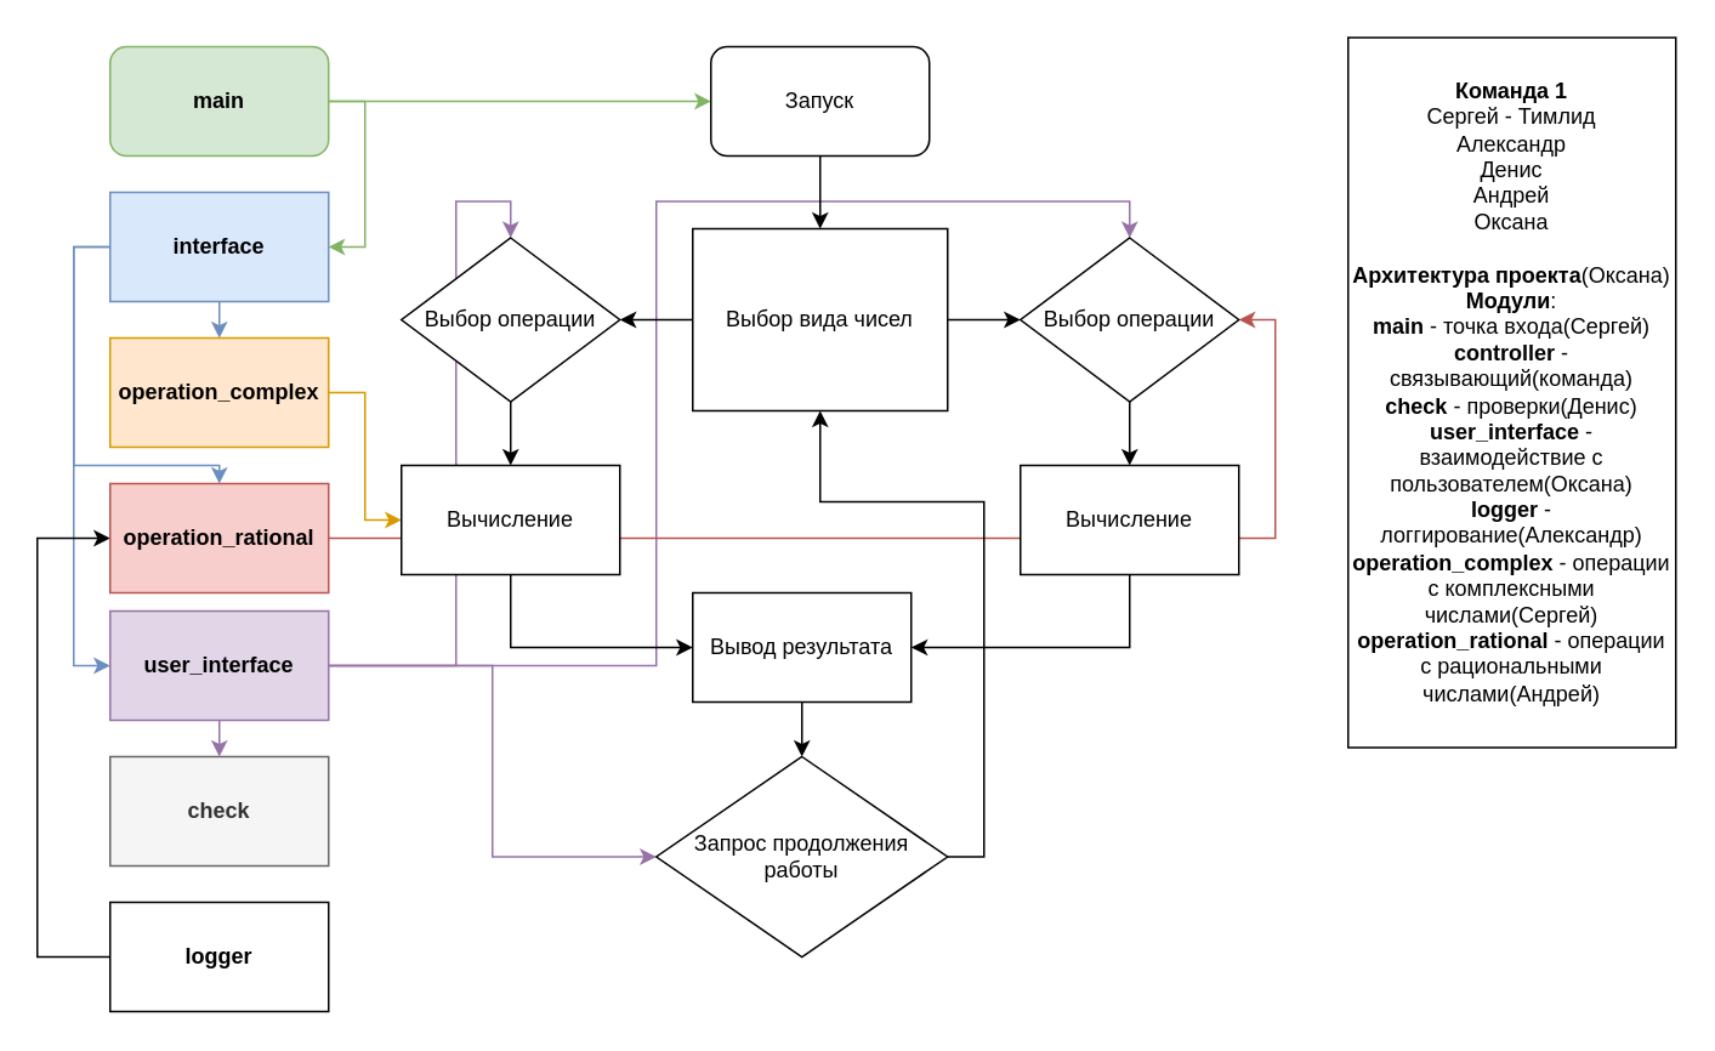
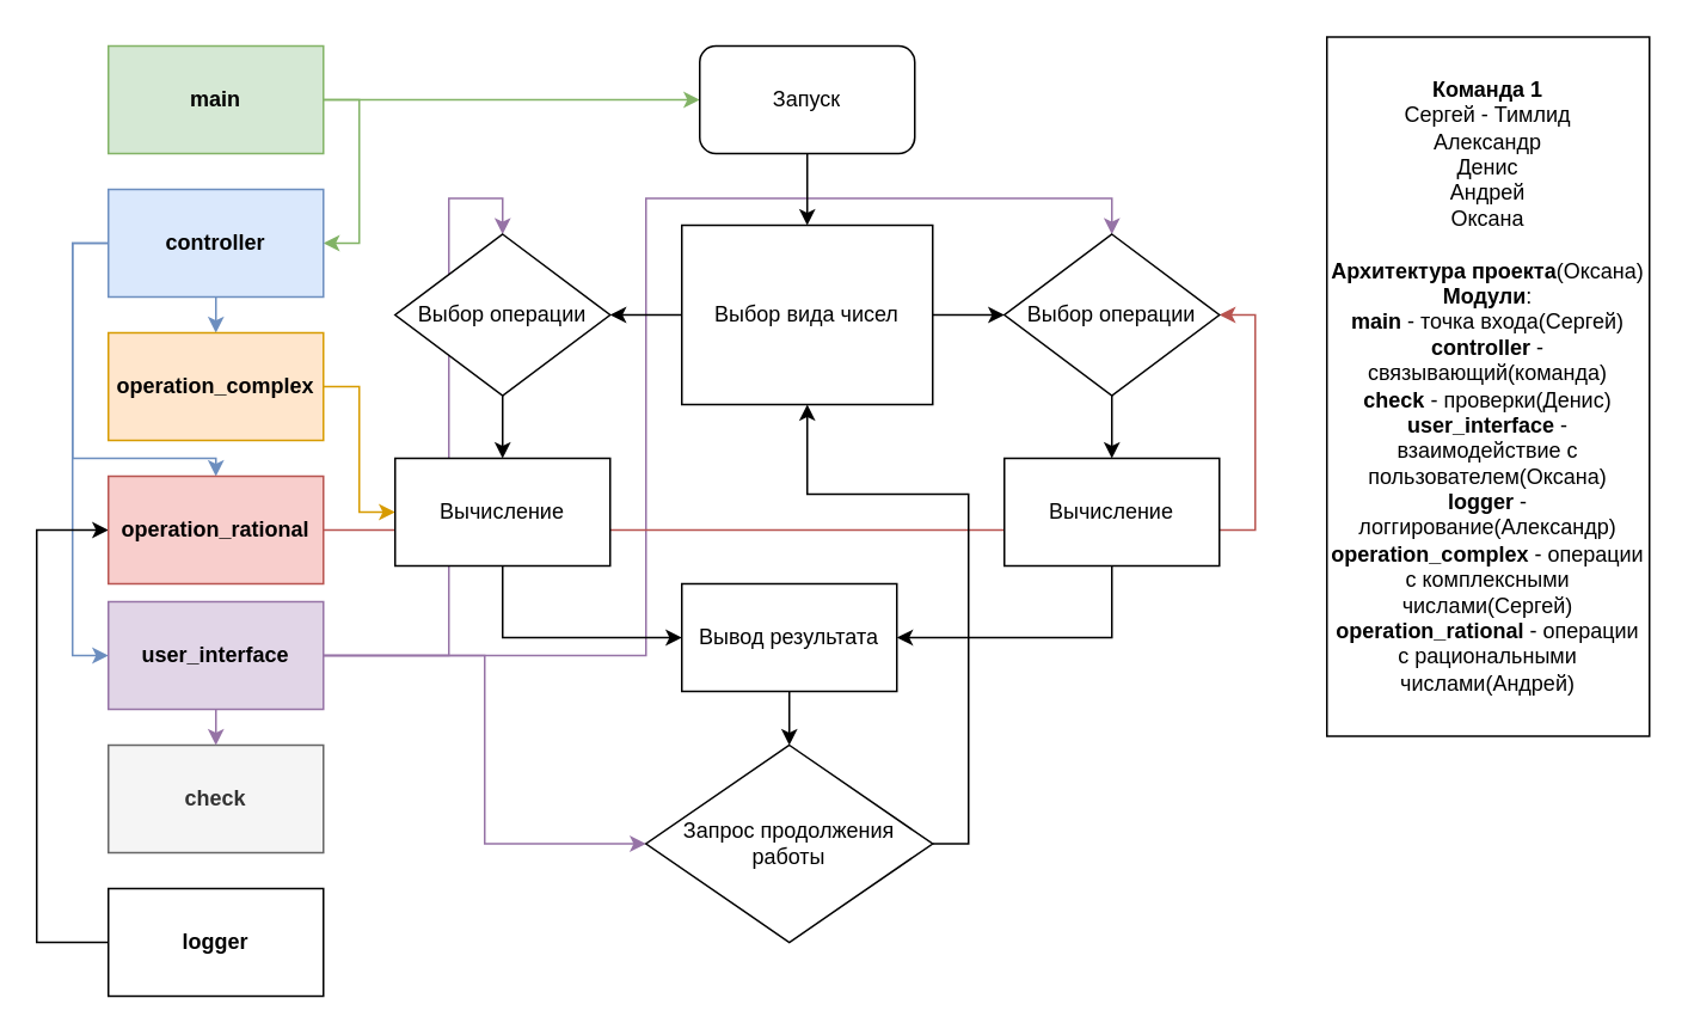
  <mxCell id="0" />
  <mxCell id="1" parent="0" />
  <mxCell id="2" value="&lt;b&gt;Команда 1&lt;/b&gt;&lt;br&gt;Сергей - Тимлид&lt;br&gt;Александр&lt;br&gt;Денис&lt;br&gt;Андрей&lt;br&gt;Оксана&lt;br&gt;&lt;br&gt;&lt;b&gt;Архитектура проекта&lt;/b&gt;(Оксана)&lt;br&gt;&lt;b&gt;Модули&lt;/b&gt;:&lt;br&gt;&lt;b&gt;main&lt;/b&gt; - точка входа(Сергей)&lt;br&gt;&lt;b&gt;controller&lt;/b&gt; - связывающий(команда)&lt;br&gt;&lt;b&gt;check&lt;/b&gt; - проверки(Денис)&lt;br&gt;&lt;b&gt;user_interface&lt;/b&gt; - взаимодействие с пользователем(Оксана)&lt;br&gt;&lt;b&gt;logger&lt;/b&gt; - логгирование(Александр)&lt;br&gt;&lt;b&gt;operation_complex&lt;/b&gt; - операции с комплексными числами(Сергей)&lt;br&gt;&lt;b&gt;operation_rational&lt;/b&gt; - операции с рациональными числами(Андрей)" style="rounded=0;whiteSpace=wrap;html=1;direction=south;" vertex="1" parent="1"><mxGeometry x="740" y="20" width="180" height="390" as="geometry" /></mxCell>
  <mxCell id="3" style="edgeStyle=orthogonalEdgeStyle;rounded=0;orthogonalLoop=1;jettySize=auto;html=1;entryX=0;entryY=0.5;entryDx=0;entryDy=0;fillColor=#d5e8d4;strokeColor=#82b366;" edge="1" parent="1" source="5" target="23"><mxGeometry relative="1" as="geometry" /></mxCell>
  <mxCell id="4" style="edgeStyle=orthogonalEdgeStyle;rounded=0;orthogonalLoop=1;jettySize=auto;html=1;exitX=1;exitY=0.5;exitDx=0;exitDy=0;entryX=1;entryY=0.5;entryDx=0;entryDy=0;fillColor=#d5e8d4;strokeColor=#82b366;" edge="1" parent="1" source="5" target="9"><mxGeometry relative="1" as="geometry" /></mxCell>
- <mxCell id="5" value="&lt;b&gt;main&lt;/b&gt;" style="whiteSpace=wrap;html=1;fillColor=#d5e8d4;strokeColor=#82b366;rounded=1;" vertex="1" parent="1"><mxGeometry x="60" y="25" width="120" height="60" as="geometry" /></mxCell>
+ <mxCell id="5" value="&lt;b&gt;main&lt;/b&gt;" style="rounded=0;whiteSpace=wrap;html=1;fillColor=#d5e8d4;strokeColor=#82b366;" vertex="1" parent="1"><mxGeometry x="60" y="25" width="120" height="60" as="geometry" /></mxCell>
  <mxCell id="6" style="edgeStyle=orthogonalEdgeStyle;rounded=0;orthogonalLoop=1;jettySize=auto;html=1;exitX=0;exitY=0.5;exitDx=0;exitDy=0;entryX=0;entryY=0.5;entryDx=0;entryDy=0;fillColor=#dae8fc;strokeColor=#6c8ebf;" edge="1" parent="1" source="9" target="15"><mxGeometry relative="1" as="geometry" /></mxCell>
  <mxCell id="7" style="edgeStyle=orthogonalEdgeStyle;rounded=0;orthogonalLoop=1;jettySize=auto;html=1;exitX=0.5;exitY=1;exitDx=0;exitDy=0;entryX=0.5;entryY=0;entryDx=0;entryDy=0;fillColor=#dae8fc;strokeColor=#6c8ebf;" edge="1" parent="1" source="9" target="19"><mxGeometry relative="1" as="geometry" /></mxCell>
  <mxCell id="8" style="edgeStyle=orthogonalEdgeStyle;rounded=0;orthogonalLoop=1;jettySize=auto;html=1;exitX=0;exitY=0.5;exitDx=0;exitDy=0;entryX=0.5;entryY=0;entryDx=0;entryDy=0;fillColor=#dae8fc;strokeColor=#6c8ebf;" edge="1" parent="1" source="9" target="21"><mxGeometry relative="1" as="geometry"><Array as="points"><mxPoint x="40" y="135" /><mxPoint x="40" y="255" /><mxPoint x="120" y="255" /></Array></mxGeometry></mxCell>
- <mxCell id="9" value="&lt;b&gt;interface&lt;/b&gt;" style="rounded=0;whiteSpace=wrap;html=1;fillColor=#dae8fc;strokeColor=#6c8ebf;" vertex="1" parent="1"><mxGeometry x="60" y="105" width="120" height="60" as="geometry" /></mxCell>
+ <mxCell id="9" value="&lt;b&gt;controller&lt;/b&gt;" style="rounded=0;whiteSpace=wrap;html=1;fillColor=#dae8fc;strokeColor=#6c8ebf;" vertex="1" parent="1"><mxGeometry x="60" y="105" width="120" height="60" as="geometry" /></mxCell>
  <mxCell id="10" value="&lt;b&gt;check&lt;/b&gt;" style="rounded=0;whiteSpace=wrap;html=1;fillColor=#f5f5f5;fontColor=#333333;strokeColor=#666666;" vertex="1" parent="1"><mxGeometry x="60" y="415" width="120" height="60" as="geometry" /></mxCell>
  <mxCell id="11" style="edgeStyle=orthogonalEdgeStyle;rounded=0;orthogonalLoop=1;jettySize=auto;html=1;exitX=0.5;exitY=1;exitDx=0;exitDy=0;entryX=0.5;entryY=0;entryDx=0;entryDy=0;fillColor=#e1d5e7;strokeColor=#9673a6;" edge="1" parent="1" source="15" target="10"><mxGeometry relative="1" as="geometry" /></mxCell>
  <mxCell id="12" style="edgeStyle=orthogonalEdgeStyle;rounded=0;orthogonalLoop=1;jettySize=auto;html=1;exitX=1;exitY=0.5;exitDx=0;exitDy=0;entryX=0.5;entryY=0;entryDx=0;entryDy=0;fillColor=#e1d5e7;strokeColor=#9673a6;" edge="1" parent="1" source="15" target="38"><mxGeometry relative="1" as="geometry"><Array as="points"><mxPoint x="360" y="365" /><mxPoint x="360" y="110" /><mxPoint x="620" y="110" /></Array></mxGeometry></mxCell>
  <mxCell id="13" style="edgeStyle=orthogonalEdgeStyle;rounded=0;orthogonalLoop=1;jettySize=auto;html=1;exitX=1;exitY=0.5;exitDx=0;exitDy=0;entryX=0.5;entryY=0;entryDx=0;entryDy=0;fillColor=#e1d5e7;strokeColor=#9673a6;" edge="1" parent="1" source="15" target="28"><mxGeometry relative="1" as="geometry"><Array as="points"><mxPoint x="250" y="365" /><mxPoint x="250" y="110" /><mxPoint x="280" y="110" /></Array></mxGeometry></mxCell>
  <mxCell id="14" style="edgeStyle=orthogonalEdgeStyle;rounded=0;orthogonalLoop=1;jettySize=auto;html=1;exitX=1;exitY=0.5;exitDx=0;exitDy=0;entryX=0;entryY=0.5;entryDx=0;entryDy=0;fillColor=#e1d5e7;strokeColor=#9673a6;" edge="1" parent="1" source="15" target="36"><mxGeometry relative="1" as="geometry" /></mxCell>
  <mxCell id="15" value="&lt;b&gt;user_interface&lt;/b&gt;" style="rounded=0;whiteSpace=wrap;html=1;fillColor=#e1d5e7;strokeColor=#9673a6;" vertex="1" parent="1"><mxGeometry x="60" y="335" width="120" height="60" as="geometry" /></mxCell>
  <mxCell id="16" style="edgeStyle=orthogonalEdgeStyle;rounded=0;orthogonalLoop=1;jettySize=auto;html=1;exitX=0;exitY=0.5;exitDx=0;exitDy=0;entryX=0;entryY=0.5;entryDx=0;entryDy=0;" edge="1" parent="1" source="17" target="21"><mxGeometry relative="1" as="geometry"><Array as="points"><mxPoint x="20" y="525" /><mxPoint x="20" y="295" /></Array></mxGeometry></mxCell>
  <mxCell id="17" value="&lt;b&gt;logger&lt;/b&gt;" style="rounded=0;whiteSpace=wrap;html=1;" vertex="1" parent="1"><mxGeometry x="60" y="495" width="120" height="60" as="geometry" /></mxCell>
  <mxCell id="18" style="edgeStyle=orthogonalEdgeStyle;rounded=0;orthogonalLoop=1;jettySize=auto;html=1;exitX=1;exitY=0.5;exitDx=0;exitDy=0;entryX=0;entryY=0.5;entryDx=0;entryDy=0;fillColor=#ffe6cc;strokeColor=#d79b00;" edge="1" parent="1" source="19" target="30"><mxGeometry relative="1" as="geometry" /></mxCell>
  <mxCell id="19" value="&lt;b&gt;operation_complex&lt;/b&gt;" style="rounded=0;whiteSpace=wrap;html=1;fillColor=#ffe6cc;strokeColor=#d79b00;" vertex="1" parent="1"><mxGeometry x="60" y="185" width="120" height="60" as="geometry" /></mxCell>
  <mxCell id="20" style="edgeStyle=orthogonalEdgeStyle;rounded=0;orthogonalLoop=1;jettySize=auto;html=1;exitX=1;exitY=0.5;exitDx=0;exitDy=0;entryX=1;entryY=0.5;entryDx=0;entryDy=0;fillColor=#f8cecc;strokeColor=#b85450;" edge="1" parent="1" source="21" target="38"><mxGeometry relative="1" as="geometry" /></mxCell>
  <mxCell id="21" value="&lt;b&gt;operation_rational&lt;/b&gt;" style="rounded=0;whiteSpace=wrap;html=1;fillColor=#f8cecc;strokeColor=#b85450;" vertex="1" parent="1"><mxGeometry x="60" y="265" width="120" height="60" as="geometry" /></mxCell>
  <mxCell id="22" style="edgeStyle=orthogonalEdgeStyle;rounded=0;orthogonalLoop=1;jettySize=auto;html=1;exitX=0.5;exitY=1;exitDx=0;exitDy=0;entryX=0.5;entryY=0;entryDx=0;entryDy=0;" edge="1" parent="1" source="23" target="26"><mxGeometry relative="1" as="geometry" /></mxCell>
  <mxCell id="23" value="Запуск" style="rounded=1;whiteSpace=wrap;html=1;" vertex="1" parent="1"><mxGeometry x="390" y="25" width="120" height="60" as="geometry" /></mxCell>
  <mxCell id="24" style="edgeStyle=orthogonalEdgeStyle;rounded=0;orthogonalLoop=1;jettySize=auto;html=1;exitX=1;exitY=0.5;exitDx=0;exitDy=0;entryX=0;entryY=0.5;entryDx=0;entryDy=0;" edge="1" parent="1" source="26" target="38"><mxGeometry relative="1" as="geometry" /></mxCell>
  <mxCell id="25" style="edgeStyle=orthogonalEdgeStyle;rounded=0;orthogonalLoop=1;jettySize=auto;html=1;exitX=0;exitY=0.5;exitDx=0;exitDy=0;entryX=1;entryY=0.5;entryDx=0;entryDy=0;" edge="1" parent="1" source="26" target="28"><mxGeometry relative="1" as="geometry" /></mxCell>
  <mxCell id="26" value="Выбор вида чисел" style="whiteSpace=wrap;html=1;rounded=0;" vertex="1" parent="1"><mxGeometry x="380" y="125" width="140" height="100" as="geometry" /></mxCell>
  <mxCell id="27" style="edgeStyle=orthogonalEdgeStyle;rounded=0;orthogonalLoop=1;jettySize=auto;html=1;exitX=0.5;exitY=1;exitDx=0;exitDy=0;entryX=0.5;entryY=0;entryDx=0;entryDy=0;" edge="1" parent="1" source="28" target="30"><mxGeometry relative="1" as="geometry" /></mxCell>
  <mxCell id="28" value="Выбор операции" style="rhombus;whiteSpace=wrap;html=1;" vertex="1" parent="1"><mxGeometry x="220" y="130" width="120" height="90" as="geometry" /></mxCell>
  <mxCell id="29" style="edgeStyle=orthogonalEdgeStyle;rounded=0;orthogonalLoop=1;jettySize=auto;html=1;exitX=0.5;exitY=1;exitDx=0;exitDy=0;entryX=0;entryY=0.5;entryDx=0;entryDy=0;" edge="1" parent="1" source="30" target="34"><mxGeometry relative="1" as="geometry" /></mxCell>
  <mxCell id="30" value="Вычисление" style="rounded=0;whiteSpace=wrap;html=1;" vertex="1" parent="1"><mxGeometry x="220" y="255" width="120" height="60" as="geometry" /></mxCell>
  <mxCell id="31" style="edgeStyle=orthogonalEdgeStyle;rounded=0;orthogonalLoop=1;jettySize=auto;html=1;exitX=0.5;exitY=1;exitDx=0;exitDy=0;entryX=1;entryY=0.5;entryDx=0;entryDy=0;" edge="1" parent="1" source="32" target="34"><mxGeometry relative="1" as="geometry" /></mxCell>
  <mxCell id="32" value="Вычисление" style="rounded=0;whiteSpace=wrap;html=1;" vertex="1" parent="1"><mxGeometry x="560" y="255" width="120" height="60" as="geometry" /></mxCell>
  <mxCell id="33" style="edgeStyle=orthogonalEdgeStyle;rounded=0;orthogonalLoop=1;jettySize=auto;html=1;exitX=0.5;exitY=1;exitDx=0;exitDy=0;entryX=0.5;entryY=0;entryDx=0;entryDy=0;" edge="1" parent="1" source="34" target="36"><mxGeometry relative="1" as="geometry" /></mxCell>
  <mxCell id="34" value="Вывод результата" style="rounded=0;whiteSpace=wrap;html=1;" vertex="1" parent="1"><mxGeometry x="380" y="325" width="120" height="60" as="geometry" /></mxCell>
  <mxCell id="35" style="edgeStyle=orthogonalEdgeStyle;rounded=0;orthogonalLoop=1;jettySize=auto;html=1;exitX=1;exitY=0.5;exitDx=0;exitDy=0;entryX=0.5;entryY=1;entryDx=0;entryDy=0;" edge="1" parent="1" source="36" target="26"><mxGeometry relative="1" as="geometry"><Array as="points"><mxPoint x="540" y="470" /><mxPoint x="540" y="275" /><mxPoint x="450" y="275" /></Array></mxGeometry></mxCell>
  <mxCell id="36" value="Запрос продолжения работы" style="rhombus;whiteSpace=wrap;html=1;" vertex="1" parent="1"><mxGeometry x="360" y="415" width="160" height="110" as="geometry" /></mxCell>
  <mxCell id="37" style="edgeStyle=orthogonalEdgeStyle;rounded=0;orthogonalLoop=1;jettySize=auto;html=1;exitX=0.5;exitY=1;exitDx=0;exitDy=0;entryX=0.5;entryY=0;entryDx=0;entryDy=0;" edge="1" parent="1" source="38" target="32"><mxGeometry relative="1" as="geometry" /></mxCell>
  <mxCell id="38" value="Выбор операции" style="rhombus;whiteSpace=wrap;html=1;" vertex="1" parent="1"><mxGeometry x="560" y="130" width="120" height="90" as="geometry" /></mxCell>
